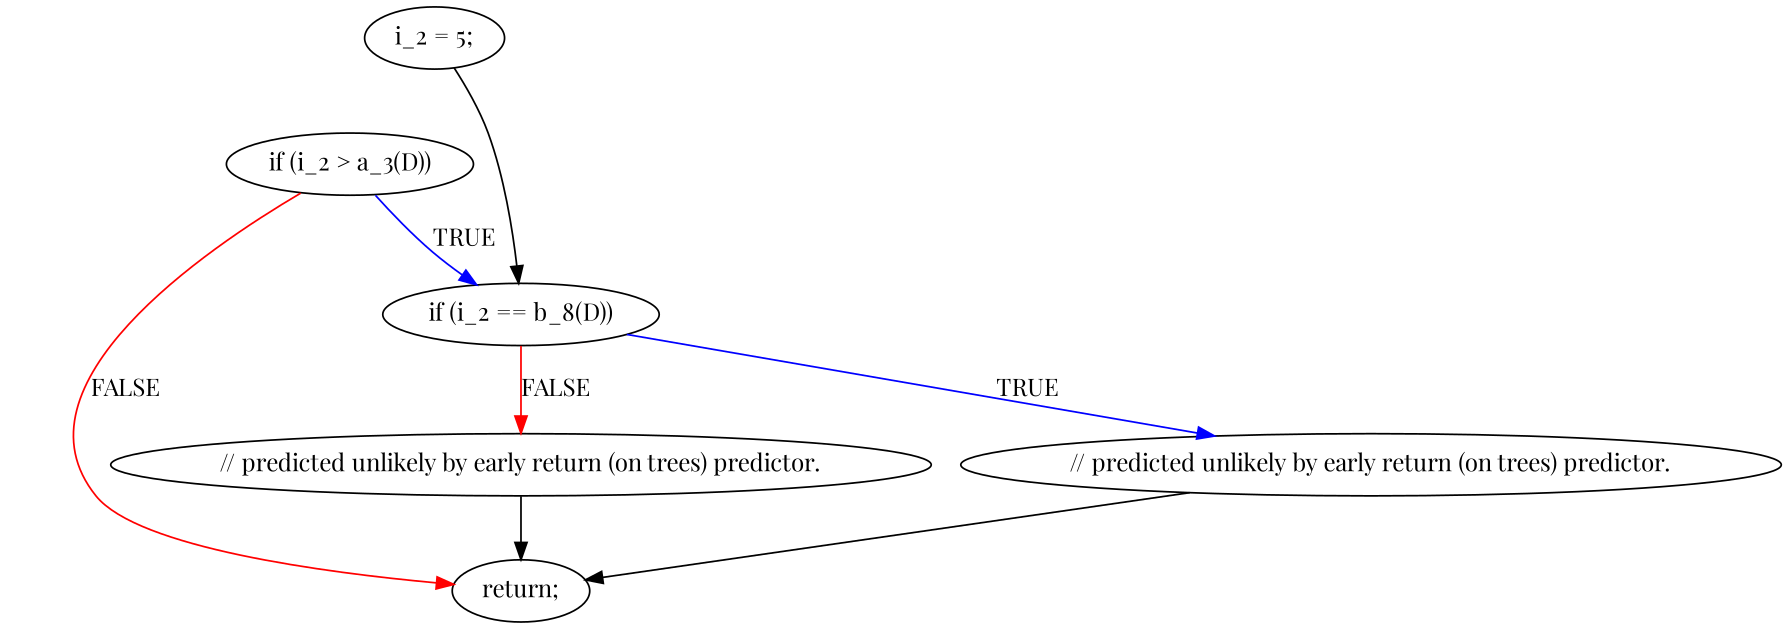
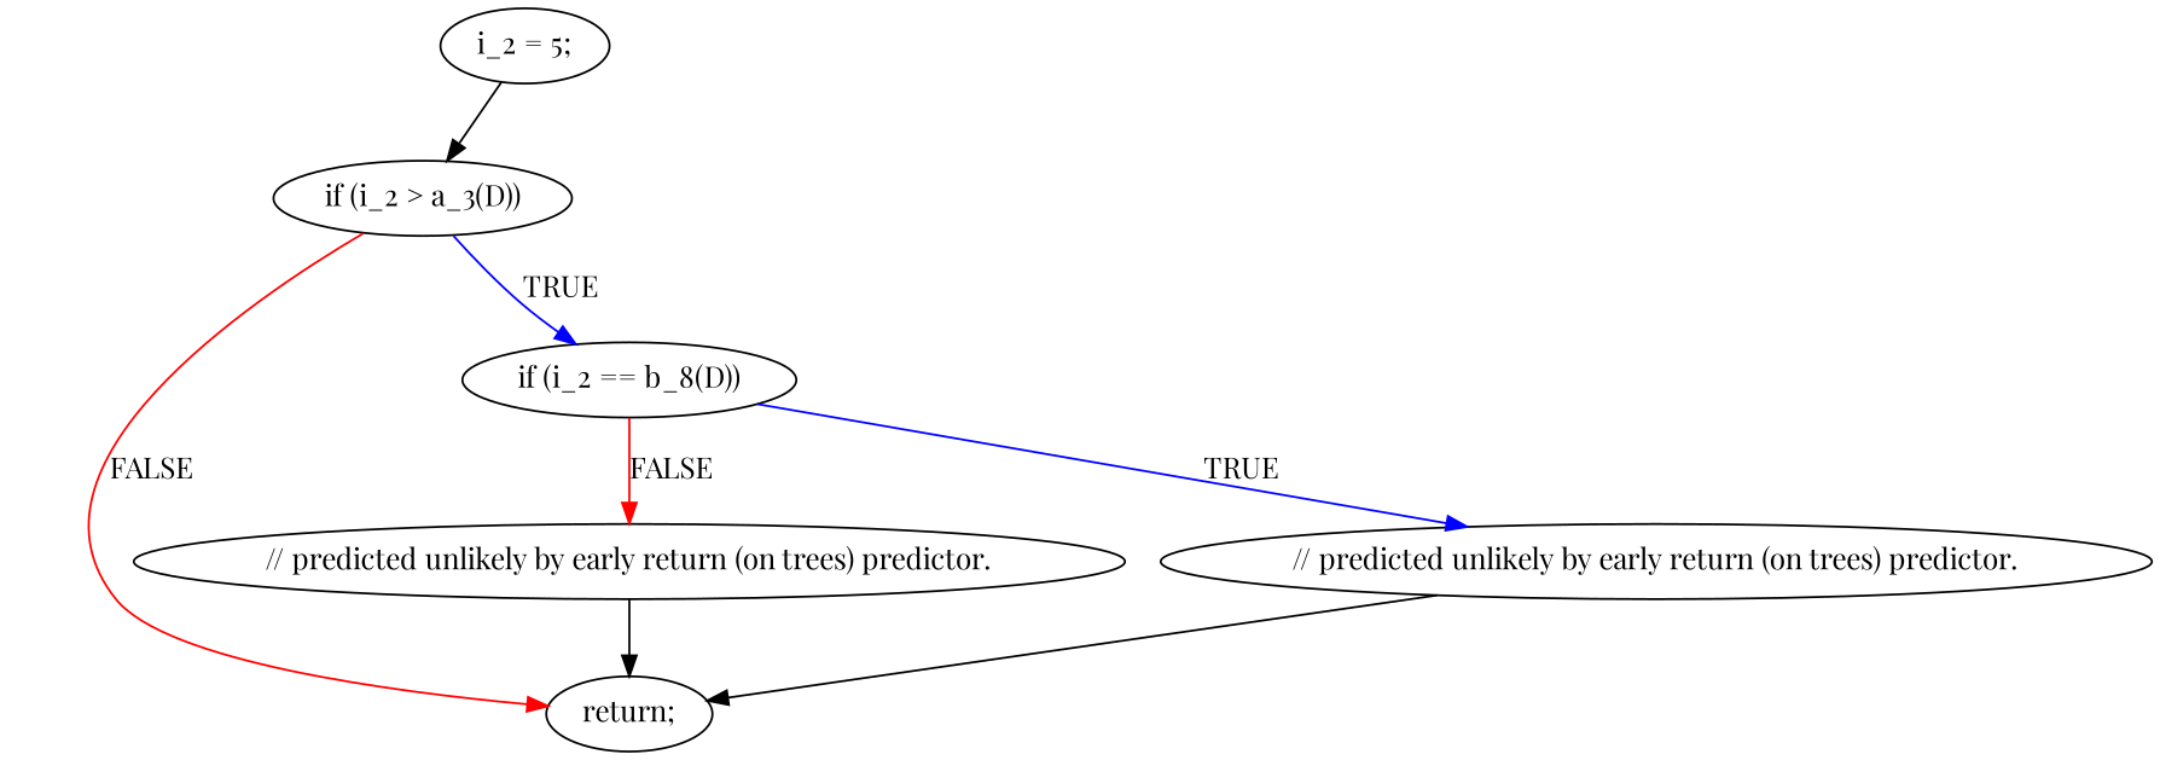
  digraph {
    fontname="Playfair Display"
    node [fontname="Playfair Display"]
    edge [color=black fontname="Playfair Display"]
    n1 [label="i_2 = 5;"]
    n2 [label="if (i_2 > a_3(D))"]
    n3 [label="if (i_2 == b_8(D))"]
    n4 [label="return;"]
    n5 [label="// predicted unlikely by early return (on trees) predictor."]
    n6 [label="// predicted unlikely by early return (on trees) predictor."]
-   n1 -> n3
+   n1 -> n2
    n2 -> n3 [color=blue label=TRUE]
    n2 -> n4 [color=red label=FALSE]
    n3 -> n5 [color=blue label=TRUE]
    n3 -> n6 [color=red label=FALSE]
    n5 -> n4
    n6 -> n4
  }
